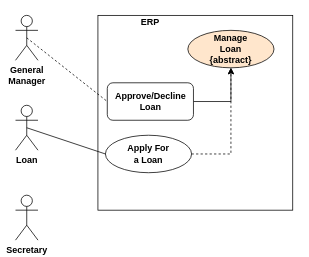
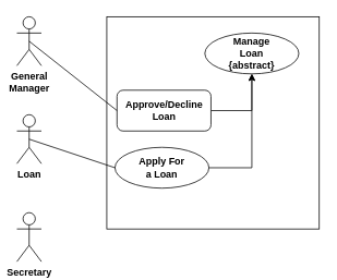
  <mxCell id="0" />
  <mxCell id="1" parent="0" />
  <mxCell id="2" value="Loan" style="shape=umlActor;verticalLabelPosition=bottom;labelBackgroundColor=#ffffff;verticalAlign=top;html=1;outlineConnect=0;fontStyle=1" vertex="1" parent="1"><mxGeometry x="20" y="140" width="30" height="60" as="geometry" /></mxCell>
  <mxCell id="3" value="" style="rounded=0;whiteSpace=wrap;html=1;" vertex="1" parent="1"><mxGeometry x="130" y="20" width="260" height="260" as="geometry" /></mxCell>
- <mxCell id="4" value="ERP" style="text;html=1;strokeColor=none;fillColor=none;align=center;verticalAlign=middle;whiteSpace=wrap;rounded=0;fontStyle=1" vertex="1" parent="1"><mxGeometry x="140" y="20" width="120" height="20" as="geometry" /></mxCell>
- <mxCell id="5" value="Manage&lt;br&gt;Loan&lt;br&gt;{abstract}" style="ellipse;whiteSpace=wrap;html=1;fontStyle=1;align=center;horizontal=1;labelBackgroundColor=none;labelBorderColor=none;shadow=0;fillColor=#ffe6cc;" vertex="1" parent="1"><mxGeometry x="250" y="40" width="115" height="50" as="geometry" /></mxCell>
+ <mxCell id="5" value="Manage&lt;br&gt;Loan&lt;br&gt;{abstract}" style="ellipse;whiteSpace=wrap;html=1;fontStyle=1;align=center;horizontal=1;labelBackgroundColor=none;labelBorderColor=none;shadow=0;" vertex="1" parent="1"><mxGeometry x="250" y="40" width="115" height="50" as="geometry" /></mxCell>
  <mxCell id="6" style="edgeStyle=orthogonalEdgeStyle;rounded=0;orthogonalLoop=1;jettySize=auto;html=1;exitX=1;exitY=0.5;exitDx=0;exitDy=0;entryX=0.5;entryY=1;entryDx=0;entryDy=0;" edge="1" parent="1" source="7" target="5"><mxGeometry relative="1" as="geometry" /></mxCell>
  <mxCell id="7" value="Approve/Decline&lt;br&gt;Loan" style="whiteSpace=wrap;html=1;fontStyle=1;align=center;horizontal=1;labelBackgroundColor=none;labelBorderColor=none;shadow=0;rounded=1;" vertex="1" parent="1"><mxGeometry x="142.5" y="110" width="115" height="50" as="geometry" /></mxCell>
- <mxCell id="8" style="edgeStyle=orthogonalEdgeStyle;rounded=0;orthogonalLoop=1;jettySize=auto;html=1;exitX=1;exitY=0.5;exitDx=0;exitDy=0;entryX=0.5;entryY=1;entryDx=0;entryDy=0;dashed=1;" edge="1" parent="1" source="9" target="5"><mxGeometry relative="1" as="geometry" /></mxCell>
+ <mxCell id="8" style="edgeStyle=orthogonalEdgeStyle;rounded=0;orthogonalLoop=1;jettySize=auto;html=1;exitX=1;exitY=0.5;exitDx=0;exitDy=0;entryX=0.5;entryY=1;entryDx=0;entryDy=0;" edge="1" parent="1" source="9" target="5"><mxGeometry relative="1" as="geometry" /></mxCell>
  <mxCell id="9" value="Apply For&lt;br&gt;a Loan" style="ellipse;whiteSpace=wrap;html=1;fontStyle=1;align=center;horizontal=1;labelBackgroundColor=none;labelBorderColor=none;shadow=0;" vertex="1" parent="1"><mxGeometry x="140" y="180" width="115" height="50" as="geometry" /></mxCell>
- <mxCell id="10" value="" style="endArrow=none;html=1;entryX=0;entryY=0.5;entryDx=0;entryDy=0;exitX=0.5;exitY=0.5;exitDx=0;exitDy=0;exitPerimeter=0;dashed=1;" edge="1" parent="1" source="11" target="7"><mxGeometry width="50" height="50" relative="1" as="geometry"><mxPoint x="25" y="160" as="sourcePoint" /><mxPoint x="60" y="420" as="targetPoint" /></mxGeometry></mxCell>
+ <mxCell id="10" value="" style="endArrow=none;html=1;entryX=0;entryY=0.5;entryDx=0;entryDy=0;exitX=0.5;exitY=0.5;exitDx=0;exitDy=0;exitPerimeter=0;" edge="1" parent="1" source="11" target="7"><mxGeometry width="50" height="50" relative="1" as="geometry"><mxPoint x="25" y="160" as="sourcePoint" /><mxPoint x="60" y="420" as="targetPoint" /></mxGeometry></mxCell>
  <mxCell id="11" value="General&lt;br&gt;Manager" style="shape=umlActor;verticalLabelPosition=bottom;labelBackgroundColor=#ffffff;verticalAlign=top;html=1;outlineConnect=0;fontStyle=1" vertex="1" parent="1"><mxGeometry x="20" y="20" width="30" height="60" as="geometry" /></mxCell>
  <mxCell id="12" style="edgeStyle=none;orthogonalLoop=1;jettySize=auto;html=1;exitX=0.5;exitY=0.5;exitDx=0;exitDy=0;exitPerimeter=0;entryX=0;entryY=0.5;entryDx=0;entryDy=0;endArrow=none;" edge="1" parent="1" source="2" target="9"><mxGeometry relative="1" as="geometry"><mxPoint x="35" y="110" as="sourcePoint" /><mxPoint x="150" y="215" as="targetPoint" /></mxGeometry></mxCell>
  <mxCell id="13" value="Secretary" style="shape=umlActor;verticalLabelPosition=bottom;labelBackgroundColor=#ffffff;verticalAlign=top;html=1;outlineConnect=0;fontStyle=1" vertex="1" parent="1"><mxGeometry x="20" y="260" width="30" height="60" as="geometry" /></mxCell>
